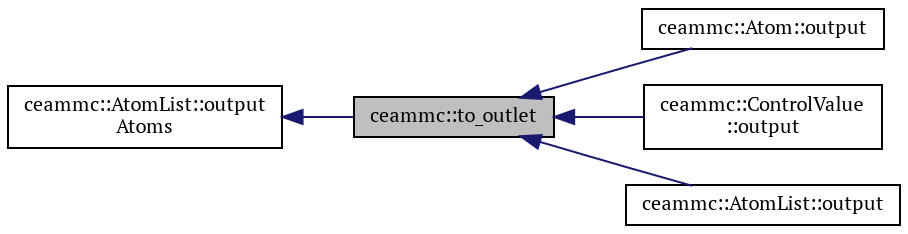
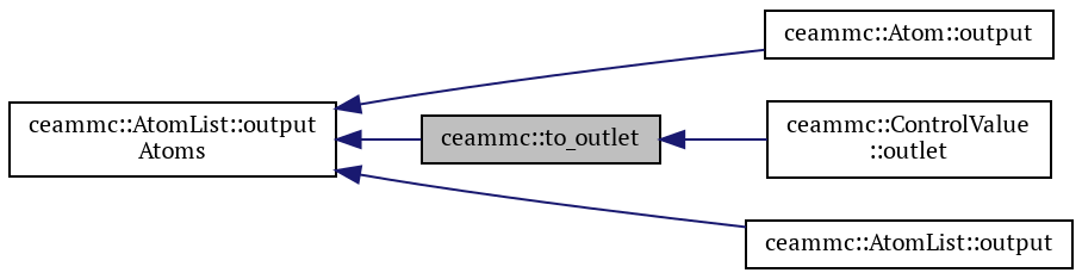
  digraph {
    fontname="PT Serif"
    rankdir=LR
    node [color=black fillcolor=white fontname="PT Serif" fontsize=10 shape=record style=filled]
    edge [color=midnightblue dir=back fontname="PT Serif" fontsize=10 labelfontname=Helvetica labelfontsize=10 style=solid]
    n1 [fillcolor=grey75 fontcolor=black height=0.2 label="ceammc::to_outlet" width=0.4]
    n2 [height=0.2 label="ceammc::Atom::output" width=0.4]
    n3 [height=0.2 label="ceammc::AtomList::output" width=0.4]
-   n4 [height=0.2 label="ceammc::ControlValue\l::output" width=0.4]
+   n4 [height=0.2 label="ceammc::ControlValue\l::outlet" width=0.4]
    n5 [height=0.2 label="ceammc::AtomList::output\lAtoms" width=0.4]
-   n1 -> n2
-   n1 -> n3
+   n5 -> n2
+   n5 -> n3
    n1 -> n4
    n5 -> n1
  }
